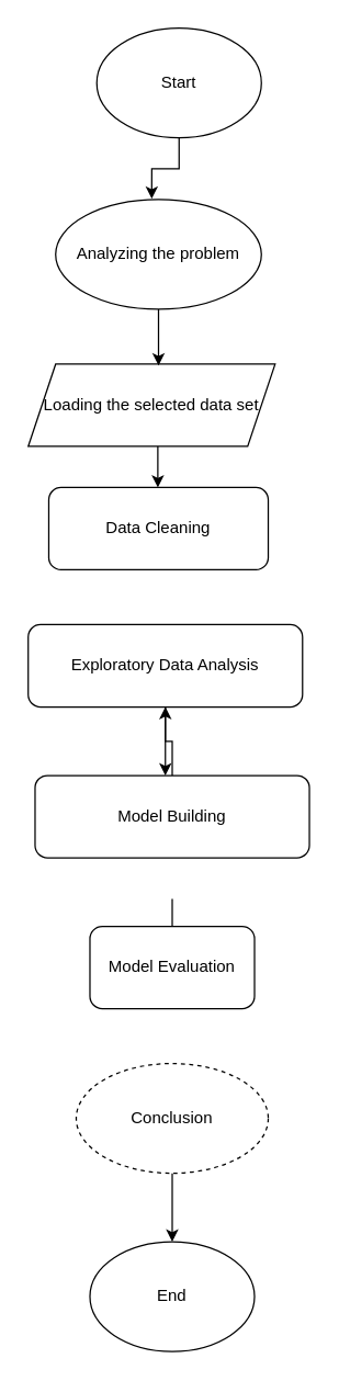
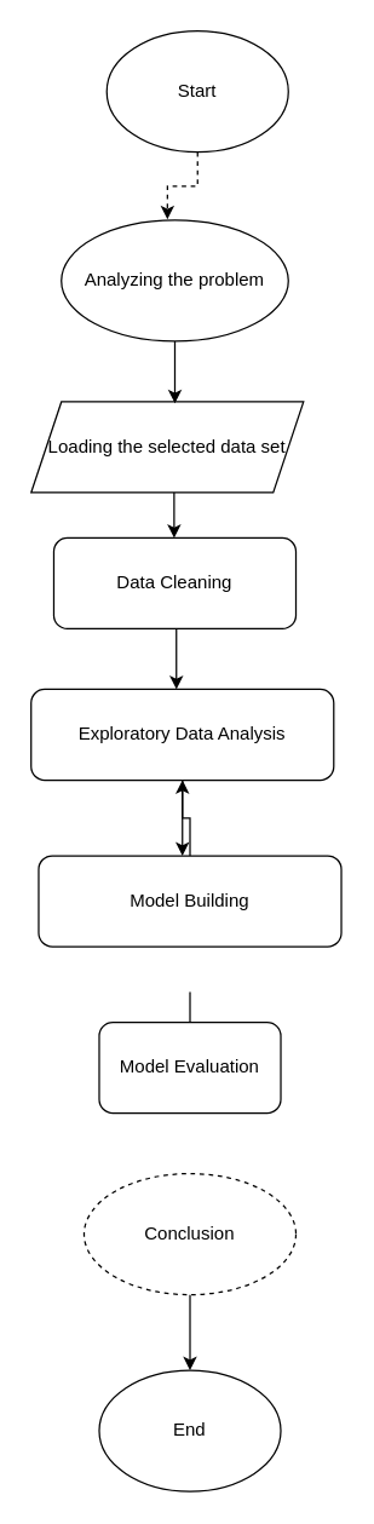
  <mxCell id="0" />
  <mxCell id="1" parent="0" />
  <mxCell id="2" style="edgeStyle=orthogonalEdgeStyle;rounded=0;orthogonalLoop=1;jettySize=auto;html=1;exitX=0.5;exitY=1;exitDx=0;exitDy=0;" parent="1" edge="1"><mxGeometry relative="1" as="geometry"><mxPoint x="114.5" y="355" as="targetPoint" /><mxPoint x="114.5" y="325" as="sourcePoint" /><Array as="points"><mxPoint x="114" y="335" /><mxPoint x="114" y="335" /></Array></mxGeometry></mxCell>
+ <mxCell id="3" style="edgeStyle=orthogonalEdgeStyle;rounded=0;orthogonalLoop=1;jettySize=auto;html=1;exitX=0.5;exitY=1;exitDx=0;exitDy=0;" parent="1" source="4" target="6" edge="1"><mxGeometry relative="1" as="geometry"><mxPoint x="116" y="526.782" as="targetPoint" /><Array as="points"><mxPoint x="116" y="415" /></Array></mxGeometry></mxCell>
  <mxCell id="4" value="Data Cleaning" style="rounded=1;whiteSpace=wrap;html=1;" parent="1" vertex="1"><mxGeometry x="35" y="355" width="160" height="60" as="geometry" /></mxCell>
  <mxCell id="5" style="edgeStyle=orthogonalEdgeStyle;rounded=0;orthogonalLoop=1;jettySize=auto;html=1;exitX=0.5;exitY=1;exitDx=0;exitDy=0;entryX=0.5;entryY=0;entryDx=0;entryDy=0;" parent="1" source="6" edge="1"><mxGeometry relative="1" as="geometry"><mxPoint x="120" y="565" as="targetPoint" /><Array as="points" /></mxGeometry></mxCell>
  <mxCell id="6" value="Exploratory Data Analysis" style="rounded=1;whiteSpace=wrap;html=1;" parent="1" vertex="1"><mxGeometry x="20" y="455" width="200" height="60" as="geometry" /></mxCell>
  <mxCell id="7" value="Loading the selected data set" style="shape=parallelogram;perimeter=parallelogramPerimeter;whiteSpace=wrap;html=1;fixedSize=1;" parent="1" vertex="1"><mxGeometry x="20" y="265" width="180" height="60" as="geometry" /></mxCell>
  <mxCell id="8" style="edgeStyle=orthogonalEdgeStyle;rounded=0;orthogonalLoop=1;jettySize=auto;html=1;exitX=0.5;exitY=1;exitDx=0;exitDy=0;" parent="1" source="9" edge="1"><mxGeometry relative="1" as="geometry"><mxPoint x="115" y="266" as="targetPoint" /><Array as="points"><mxPoint x="115" y="245" /><mxPoint x="115" y="245" /></Array></mxGeometry></mxCell>
  <mxCell id="9" value="Analyzing the problem" style="ellipse;whiteSpace=wrap;html=1;" parent="1" vertex="1"><mxGeometry x="40" y="145" width="150" height="80" as="geometry" /></mxCell>
  <mxCell id="10" style="edgeStyle=orthogonalEdgeStyle;rounded=0;orthogonalLoop=1;jettySize=auto;html=1;exitX=0.5;exitY=1;exitDx=0;exitDy=0;entryX=0.5;entryY=0;entryDx=0;entryDy=0;" parent="1" source="11" target="14" edge="1"><mxGeometry relative="1" as="geometry" /></mxCell>
  <mxCell id="11" value="Conclusion" style="ellipse;whiteSpace=wrap;html=1;dashed=1;" parent="1" vertex="1"><mxGeometry x="55" y="775" width="140" height="80" as="geometry" /></mxCell>
- <mxCell id="12" style="edgeStyle=orthogonalEdgeStyle;rounded=0;orthogonalLoop=1;jettySize=auto;html=1;entryX=0.467;entryY=-0.007;entryDx=0;entryDy=0;entryPerimeter=0;" parent="1" source="13" target="9" edge="1"><mxGeometry relative="1" as="geometry" /></mxCell>
+ <mxCell id="12" style="edgeStyle=orthogonalEdgeStyle;rounded=0;orthogonalLoop=1;jettySize=auto;html=1;entryX=0.467;entryY=-0.007;entryDx=0;entryDy=0;entryPerimeter=0;dashed=1;" parent="1" source="13" target="9" edge="1"><mxGeometry relative="1" as="geometry" /></mxCell>
  <mxCell id="13" value="Start" style="ellipse;whiteSpace=wrap;html=1;" parent="1" vertex="1"><mxGeometry x="70" y="20" width="120" height="80" as="geometry" /></mxCell>
  <mxCell id="14" value="End" style="ellipse;whiteSpace=wrap;html=1;" parent="1" vertex="1"><mxGeometry x="65" y="905" width="120" height="80" as="geometry" /></mxCell>
  <mxCell id="15" value="" style="edgeStyle=orthogonalEdgeStyle;rounded=0;orthogonalLoop=1;jettySize=auto;html=1;" edge="1" parent="1" source="16" target="6"><mxGeometry relative="1" as="geometry" /></mxCell>
  <mxCell id="16" value="Model Building" style="rounded=1;whiteSpace=wrap;html=1;" vertex="1" parent="1"><mxGeometry x="25" y="565" width="200" height="60" as="geometry" /></mxCell>
  <mxCell id="17" value="Model Evaluation" style="rounded=1;whiteSpace=wrap;html=1;" vertex="1" parent="1"><mxGeometry x="65" y="675" width="120" height="60" as="geometry" /></mxCell>
  <mxCell id="18" value="" style="edgeStyle=orthogonalEdgeStyle;rounded=0;orthogonalLoop=1;jettySize=auto;html=1;entryX=0.5;entryY=0;entryDx=0;entryDy=0;endArrow=none;" edge="1" parent="1" target="17"><mxGeometry relative="1" as="geometry"><Array as="points" /><mxPoint x="125" y="655" as="sourcePoint" /><mxPoint x="119" y="805" as="targetPoint" /></mxGeometry></mxCell>
